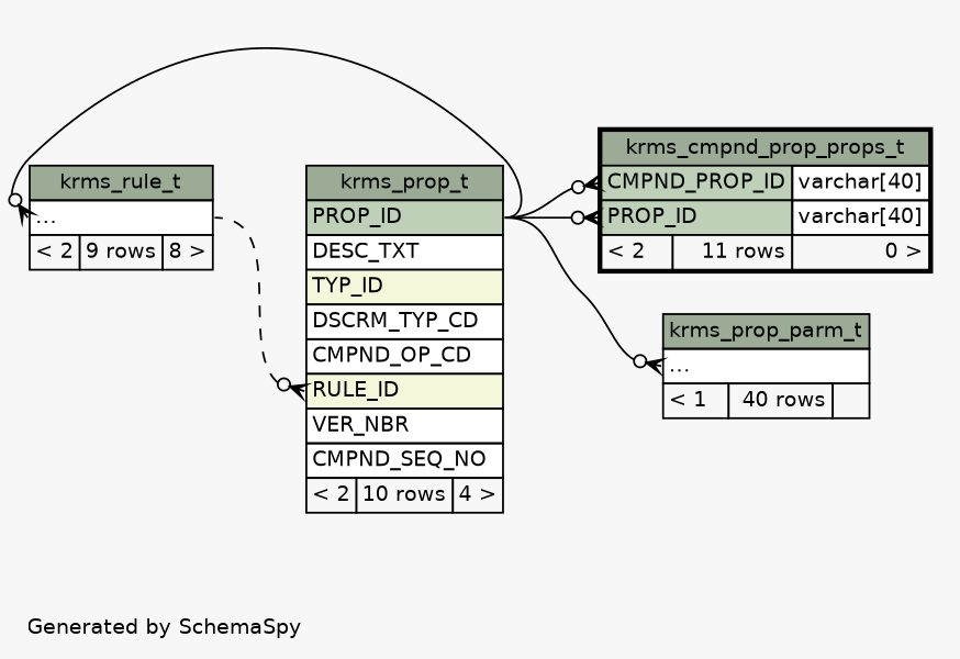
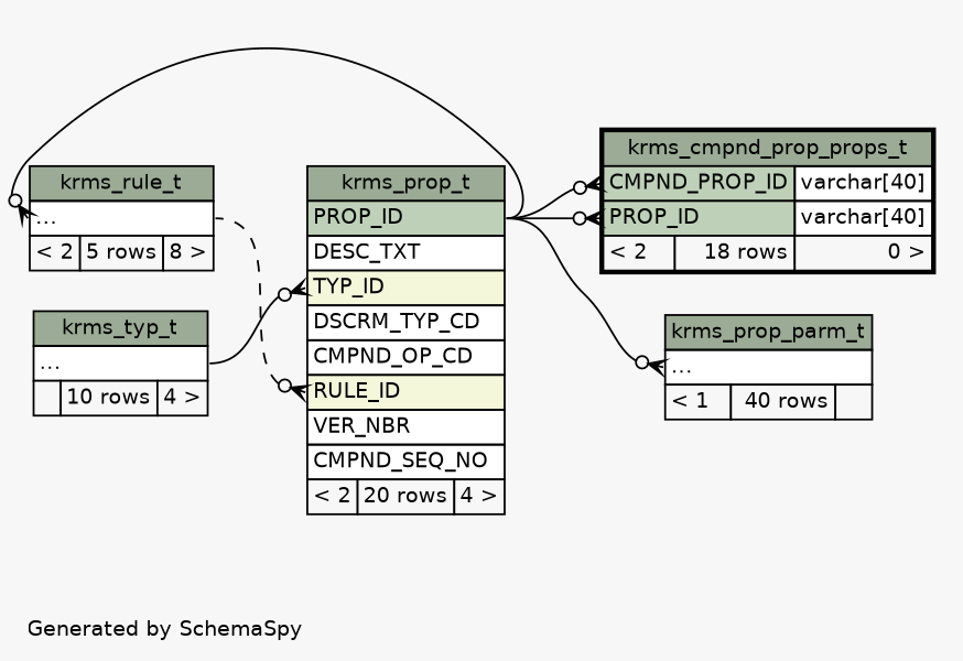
  digraph {
    bgcolor="#f7f7f7"
    fontname=Helvetica
    fontsize=11
    label="\nGenerated by SchemaSpy"
    labeljust=l
    nodesep=0.18
    rankdir=RL
    ranksep=0.46
    node [fontname=Helvetica fontsize=11 shape=plaintext]
    edge [arrowhead=none arrowsize=0.8 arrowtail=crowodot dir=back headport="PROP_ID:e" tailport="elipses:w"]
-   n1 [label=<     <TABLE BORDER="2" CELLBORDER="1" CELLSPACING="0" BGCOLOR="#ffffff">       <TR><TD COLSPAN="3" BGCOLOR="#9bab96" ALIGN="CENTER">krms_cmpnd_prop_props_t</TD></TR>       <TR><TD PORT="CMPND_PROP_ID" COLSPAN="2" BGCOLOR="#bed1b8" ALIGN="LEFT">CMPND_PROP_ID</TD><TD PORT="CMPND_PROP_ID.type" ALIGN="LEFT">varchar[40]</TD></TR>       <TR><TD PORT="PROP_ID" COLSPAN="2" BGCOLOR="#bed1b8" ALIGN="LEFT">PROP_ID</TD><TD PORT="PROP_ID.type" ALIGN="LEFT">varchar[40]</TD></TR>       <TR><TD ALIGN="LEFT" BGCOLOR="#f7f7f7">&lt; 2</TD><TD ALIGN="RIGHT" BGCOLOR="#f7f7f7">11 rows</TD><TD ALIGN="RIGHT" BGCOLOR="#f7f7f7">0 &gt;</TD></TR>     </TABLE>>]
-   n2 [label=<     <TABLE BORDER="0" CELLBORDER="1" CELLSPACING="0" BGCOLOR="#ffffff">       <TR><TD COLSPAN="3" BGCOLOR="#9bab96" ALIGN="CENTER">krms_prop_t</TD></TR>       <TR><TD PORT="PROP_ID" COLSPAN="3" BGCOLOR="#bed1b8" ALIGN="LEFT">PROP_ID</TD></TR>       <TR><TD PORT="DESC_TXT" COLSPAN="3" ALIGN="LEFT">DESC_TXT</TD></TR>       <TR><TD PORT="TYP_ID" COLSPAN="3" BGCOLOR="#f4f7da" ALIGN="LEFT">TYP_ID</TD></TR>       <TR><TD PORT="DSCRM_TYP_CD" COLSPAN="3" ALIGN="LEFT">DSCRM_TYP_CD</TD></TR>       <TR><TD PORT="CMPND_OP_CD" COLSPAN="3" ALIGN="LEFT">CMPND_OP_CD</TD></TR>       <TR><TD PORT="RULE_ID" COLSPAN="3" BGCOLOR="#f4f7da" ALIGN="LEFT">RULE_ID</TD></TR>       <TR><TD PORT="VER_NBR" COLSPAN="3" ALIGN="LEFT">VER_NBR</TD></TR>       <TR><TD PORT="CMPND_SEQ_NO" COLSPAN="3" ALIGN="LEFT">CMPND_SEQ_NO</TD></TR>       <TR><TD ALIGN="LEFT" BGCOLOR="#f7f7f7">&lt; 2</TD><TD ALIGN="RIGHT" BGCOLOR="#f7f7f7">10 rows</TD><TD ALIGN="RIGHT" BGCOLOR="#f7f7f7">4 &gt;</TD></TR>     </TABLE>>]
-   n3 [label=<     <TABLE BORDER="0" CELLBORDER="1" CELLSPACING="0" BGCOLOR="#ffffff">       <TR><TD COLSPAN="3" BGCOLOR="#9bab96" ALIGN="CENTER">krms_rule_t</TD></TR>       <TR><TD PORT="elipses" COLSPAN="3" ALIGN="LEFT">...</TD></TR>       <TR><TD ALIGN="LEFT" BGCOLOR="#f7f7f7">&lt; 2</TD><TD ALIGN="RIGHT" BGCOLOR="#f7f7f7">9 rows</TD><TD ALIGN="RIGHT" BGCOLOR="#f7f7f7">8 &gt;</TD></TR>     </TABLE>>]
+   n1 [label=<     <TABLE BORDER="2" CELLBORDER="1" CELLSPACING="0" BGCOLOR="#ffffff">       <TR><TD COLSPAN="3" BGCOLOR="#9bab96" ALIGN="CENTER">krms_cmpnd_prop_props_t</TD></TR>       <TR><TD PORT="CMPND_PROP_ID" COLSPAN="2" BGCOLOR="#bed1b8" ALIGN="LEFT">CMPND_PROP_ID</TD><TD PORT="CMPND_PROP_ID.type" ALIGN="LEFT">varchar[40]</TD></TR>       <TR><TD PORT="PROP_ID" COLSPAN="2" BGCOLOR="#bed1b8" ALIGN="LEFT">PROP_ID</TD><TD PORT="PROP_ID.type" ALIGN="LEFT">varchar[40]</TD></TR>       <TR><TD ALIGN="LEFT" BGCOLOR="#f7f7f7">&lt; 2</TD><TD ALIGN="RIGHT" BGCOLOR="#f7f7f7">18 rows</TD><TD ALIGN="RIGHT" BGCOLOR="#f7f7f7">0 &gt;</TD></TR>     </TABLE>>]
+   n2 [label=<     <TABLE BORDER="0" CELLBORDER="1" CELLSPACING="0" BGCOLOR="#ffffff">       <TR><TD COLSPAN="3" BGCOLOR="#9bab96" ALIGN="CENTER">krms_prop_t</TD></TR>       <TR><TD PORT="PROP_ID" COLSPAN="3" BGCOLOR="#bed1b8" ALIGN="LEFT">PROP_ID</TD></TR>       <TR><TD PORT="DESC_TXT" COLSPAN="3" ALIGN="LEFT">DESC_TXT</TD></TR>       <TR><TD PORT="TYP_ID" COLSPAN="3" BGCOLOR="#f4f7da" ALIGN="LEFT">TYP_ID</TD></TR>       <TR><TD PORT="DSCRM_TYP_CD" COLSPAN="3" ALIGN="LEFT">DSCRM_TYP_CD</TD></TR>       <TR><TD PORT="CMPND_OP_CD" COLSPAN="3" ALIGN="LEFT">CMPND_OP_CD</TD></TR>       <TR><TD PORT="RULE_ID" COLSPAN="3" BGCOLOR="#f4f7da" ALIGN="LEFT">RULE_ID</TD></TR>       <TR><TD PORT="VER_NBR" COLSPAN="3" ALIGN="LEFT">VER_NBR</TD></TR>       <TR><TD PORT="CMPND_SEQ_NO" COLSPAN="3" ALIGN="LEFT">CMPND_SEQ_NO</TD></TR>       <TR><TD ALIGN="LEFT" BGCOLOR="#f7f7f7">&lt; 2</TD><TD ALIGN="RIGHT" BGCOLOR="#f7f7f7">20 rows</TD><TD ALIGN="RIGHT" BGCOLOR="#f7f7f7">4 &gt;</TD></TR>     </TABLE>>]
+   n3 [label=<     <TABLE BORDER="0" CELLBORDER="1" CELLSPACING="0" BGCOLOR="#ffffff">       <TR><TD COLSPAN="3" BGCOLOR="#9bab96" ALIGN="CENTER">krms_rule_t</TD></TR>       <TR><TD PORT="elipses" COLSPAN="3" ALIGN="LEFT">...</TD></TR>       <TR><TD ALIGN="LEFT" BGCOLOR="#f7f7f7">&lt; 2</TD><TD ALIGN="RIGHT" BGCOLOR="#f7f7f7">5 rows</TD><TD ALIGN="RIGHT" BGCOLOR="#f7f7f7">8 &gt;</TD></TR>     </TABLE>>]
+   n4 [label=<     <TABLE BORDER="0" CELLBORDER="1" CELLSPACING="0" BGCOLOR="#ffffff">       <TR><TD COLSPAN="3" BGCOLOR="#9bab96" ALIGN="CENTER">krms_typ_t</TD></TR>       <TR><TD PORT="elipses" COLSPAN="3" ALIGN="LEFT">...</TD></TR>       <TR><TD ALIGN="LEFT" BGCOLOR="#f7f7f7">  </TD><TD ALIGN="RIGHT" BGCOLOR="#f7f7f7">10 rows</TD><TD ALIGN="RIGHT" BGCOLOR="#f7f7f7">4 &gt;</TD></TR>     </TABLE>>]
    n5 [label=<     <TABLE BORDER="0" CELLBORDER="1" CELLSPACING="0" BGCOLOR="#ffffff">       <TR><TD COLSPAN="3" BGCOLOR="#9bab96" ALIGN="CENTER">krms_prop_parm_t</TD></TR>       <TR><TD PORT="elipses" COLSPAN="3" ALIGN="LEFT">...</TD></TR>       <TR><TD ALIGN="LEFT" BGCOLOR="#f7f7f7">&lt; 1</TD><TD ALIGN="RIGHT" BGCOLOR="#f7f7f7">40 rows</TD><TD ALIGN="RIGHT" BGCOLOR="#f7f7f7">  </TD></TR>     </TABLE>>]
    n1 -> n2 [tailport="CMPND_PROP_ID:w"]
    n1 -> n2 [tailport="PROP_ID:w"]
    n2 -> n3 [headport="elipses:e" style=dashed tailport="RULE_ID:w"]
+   n2 -> n4 [headport="elipses:e" tailport="TYP_ID:w"]
    n3 -> n2
    n5 -> n2
  }
